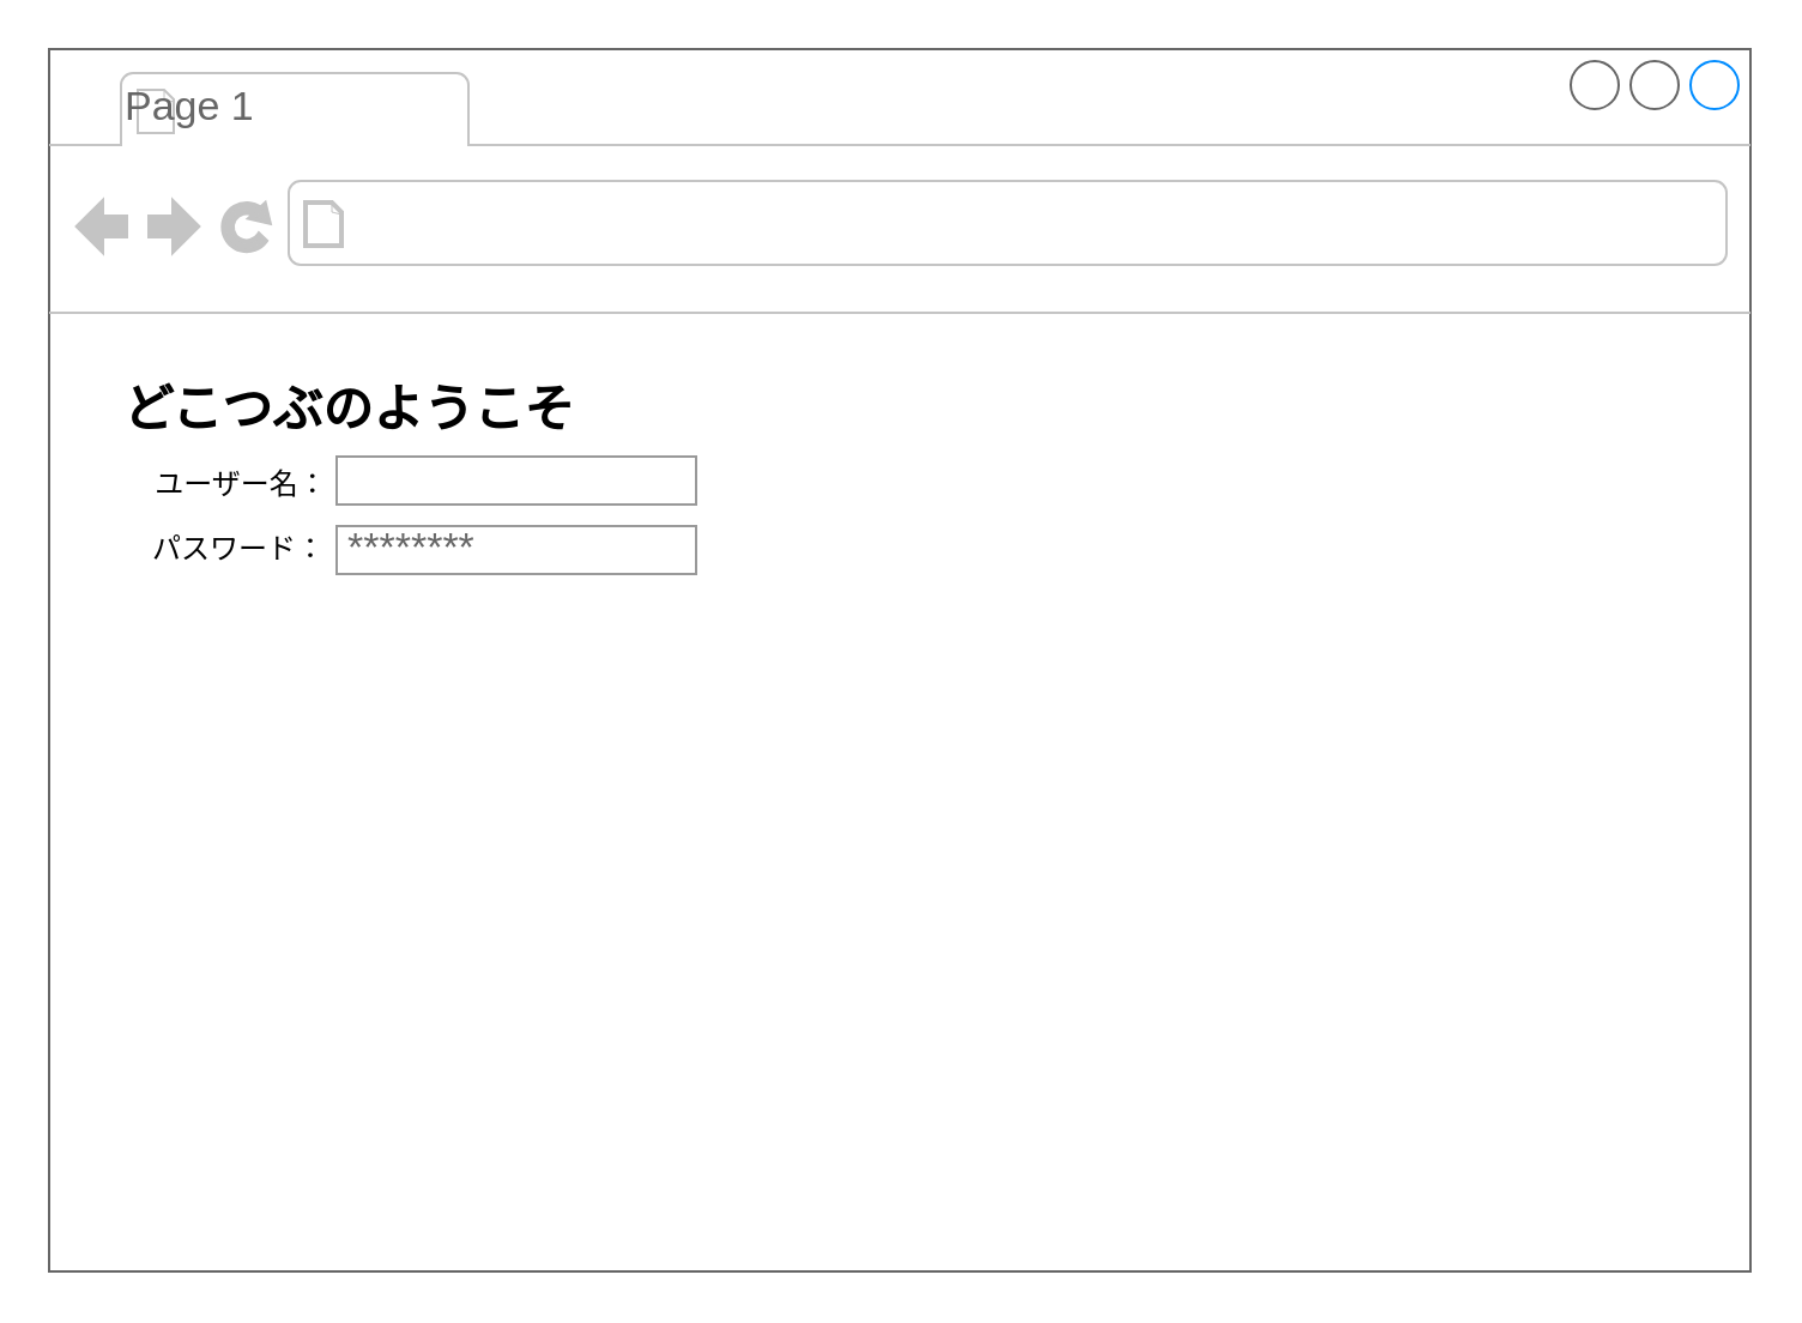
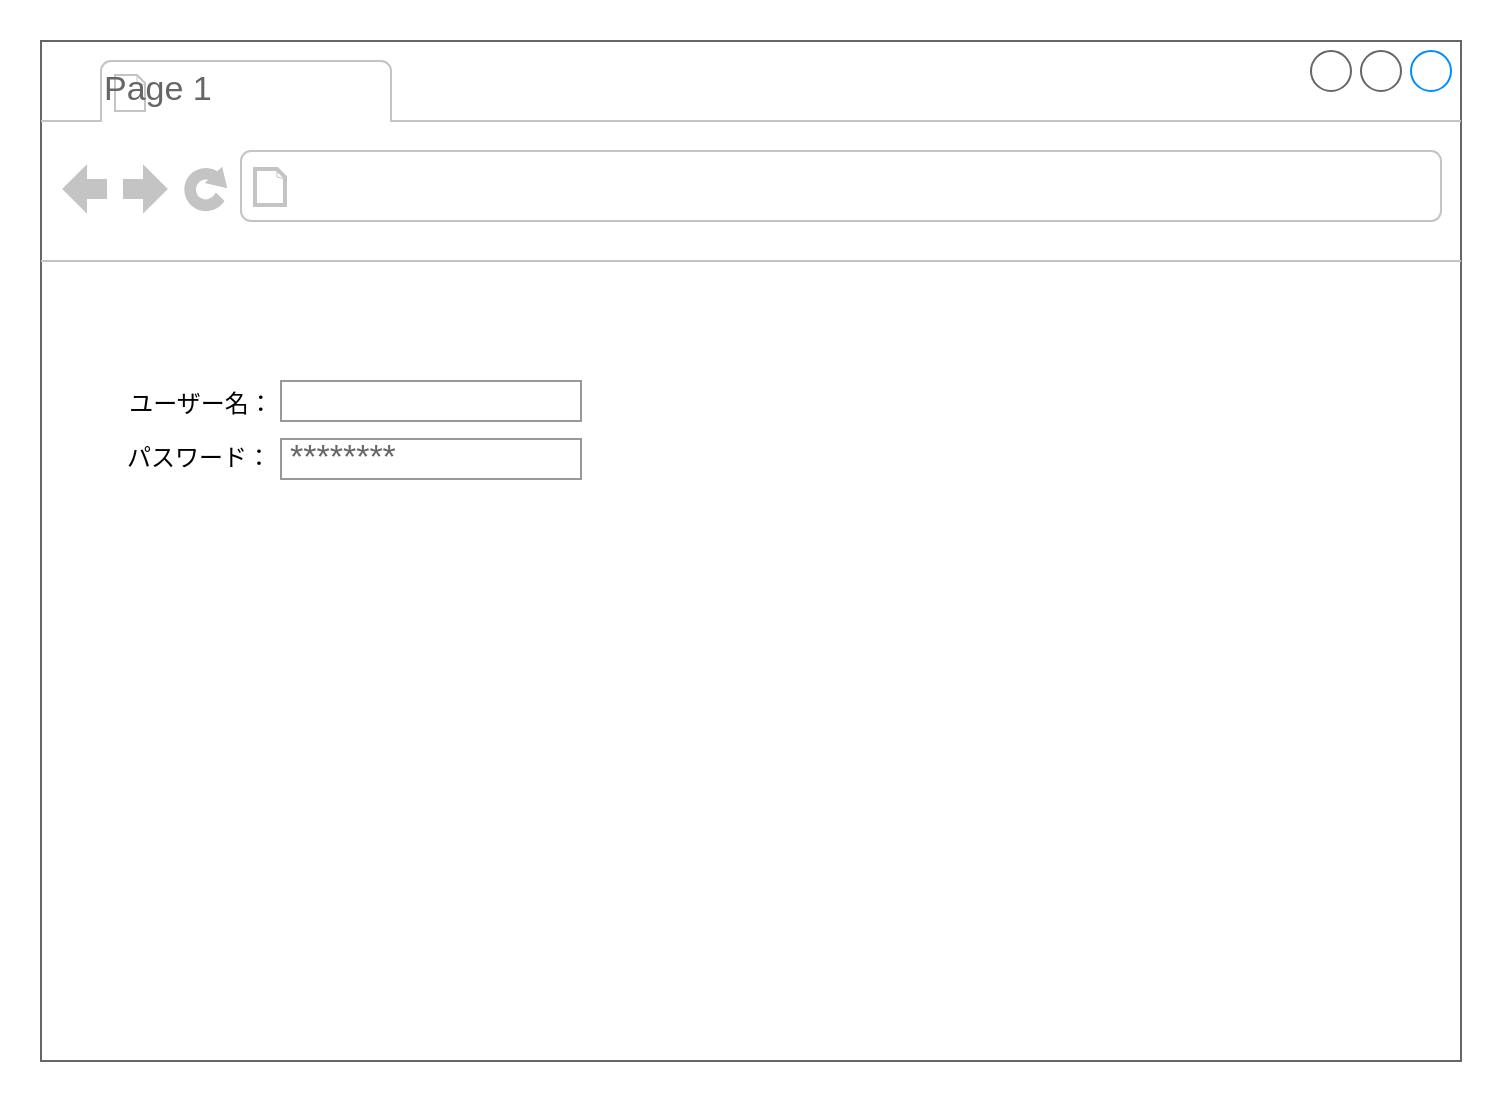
  <mxCell id="0" />
  <mxCell id="1" parent="0" />
  <mxCell id="2" value="" style="strokeWidth=1;shadow=0;dashed=0;align=center;html=1;shape=mxgraph.mockup.containers.browserWindow;rSize=0;strokeColor=#666666;strokeColor2=#008cff;strokeColor3=#c4c4c4;mainText=,;recursiveResize=0;" vertex="1" parent="1"><mxGeometry x="20" y="20" width="710" height="510" as="geometry" /></mxCell>
  <mxCell id="3" value="Page 1" style="strokeWidth=1;shadow=0;dashed=0;align=center;html=1;shape=mxgraph.mockup.containers.anchor;fontSize=17;fontColor=#666666;align=left;whiteSpace=wrap;" vertex="1" parent="2"><mxGeometry x="30" y="12" width="110" height="26" as="geometry" /></mxCell>
- <mxCell id="4" value="&lt;b&gt;&lt;font style=&quot;font-size: 21px;&quot;&gt;どこつぶのようこそ&lt;/font&gt;&lt;/b&gt;" style="text;html=1;align=center;verticalAlign=middle;resizable=0;points=[];autosize=1;strokeColor=none;fillColor=none;" vertex="1" parent="2"><mxGeometry x="20" y="130" width="210" height="40" as="geometry" /></mxCell>
  <mxCell id="5" value="ユーザー名：&lt;div&gt;&lt;br&gt;&lt;/div&gt;" style="text;html=1;align=center;verticalAlign=middle;resizable=0;points=[];autosize=1;strokeColor=none;fillColor=none;spacingTop=-3;" vertex="1" parent="2"><mxGeometry x="30" y="170" width="100" height="40" as="geometry" /></mxCell>
  <mxCell id="6" value="********" style="strokeWidth=1;shadow=0;dashed=0;align=center;html=1;shape=mxgraph.mockup.forms.pwField;strokeColor=#999999;mainText=;align=left;fontColor=#666666;fontSize=17;spacingLeft=3;" vertex="1" parent="2"><mxGeometry x="120" y="199" width="150" height="20" as="geometry" /></mxCell>
  <mxCell id="7" value="" style="strokeWidth=1;shadow=0;dashed=0;align=center;html=1;shape=mxgraph.mockup.forms.pwField;strokeColor=#999999;mainText=;align=left;fontColor=#666666;fontSize=17;spacingLeft=3;" vertex="1" parent="2"><mxGeometry x="120" y="170" width="150" height="20" as="geometry" /></mxCell>
  <mxCell id="8" value="パスワード：" style="text;html=1;align=center;verticalAlign=middle;resizable=0;points=[];autosize=1;strokeColor=none;fillColor=none;" vertex="1" parent="2"><mxGeometry x="29" y="194" width="100" height="30" as="geometry" /></mxCell>
